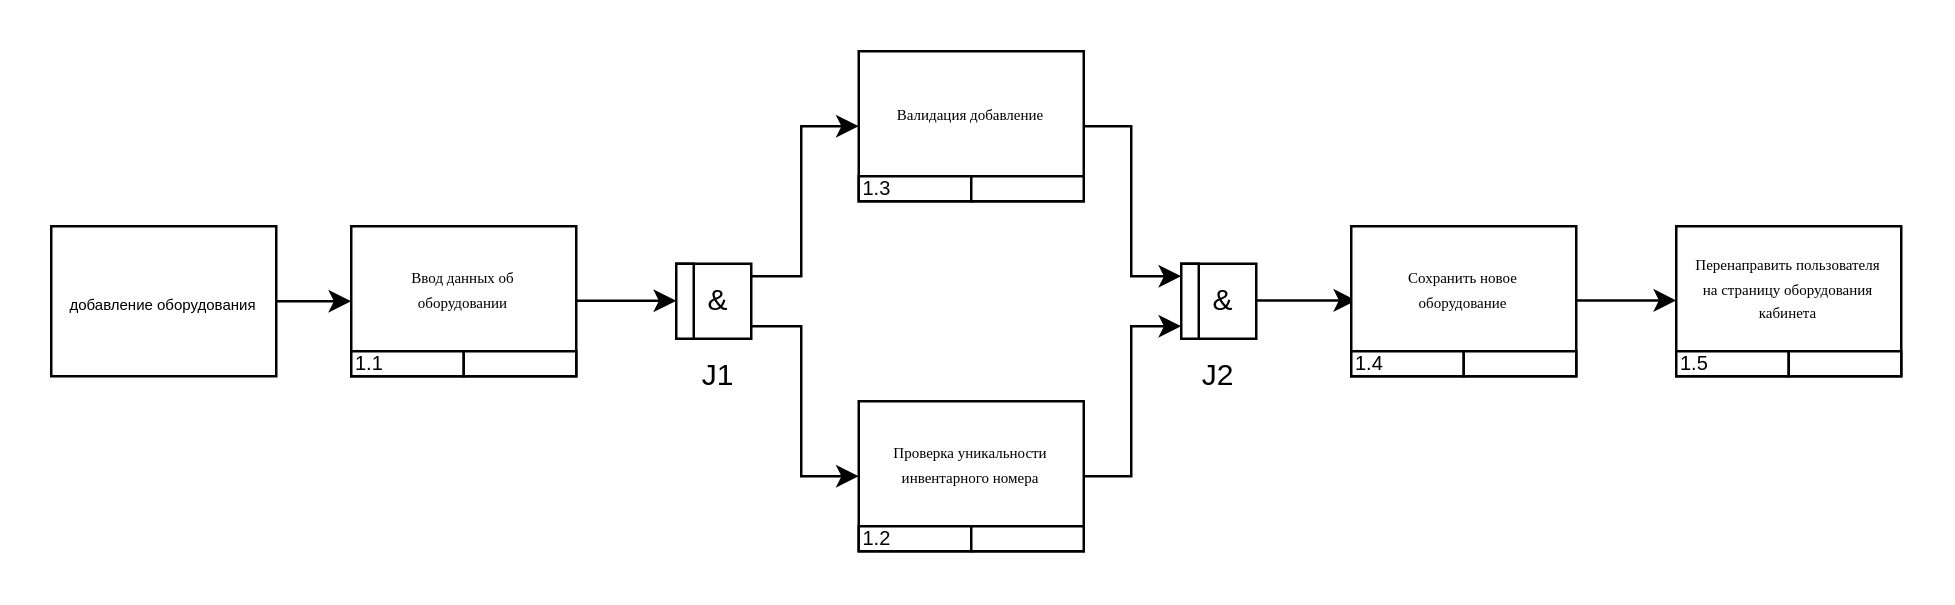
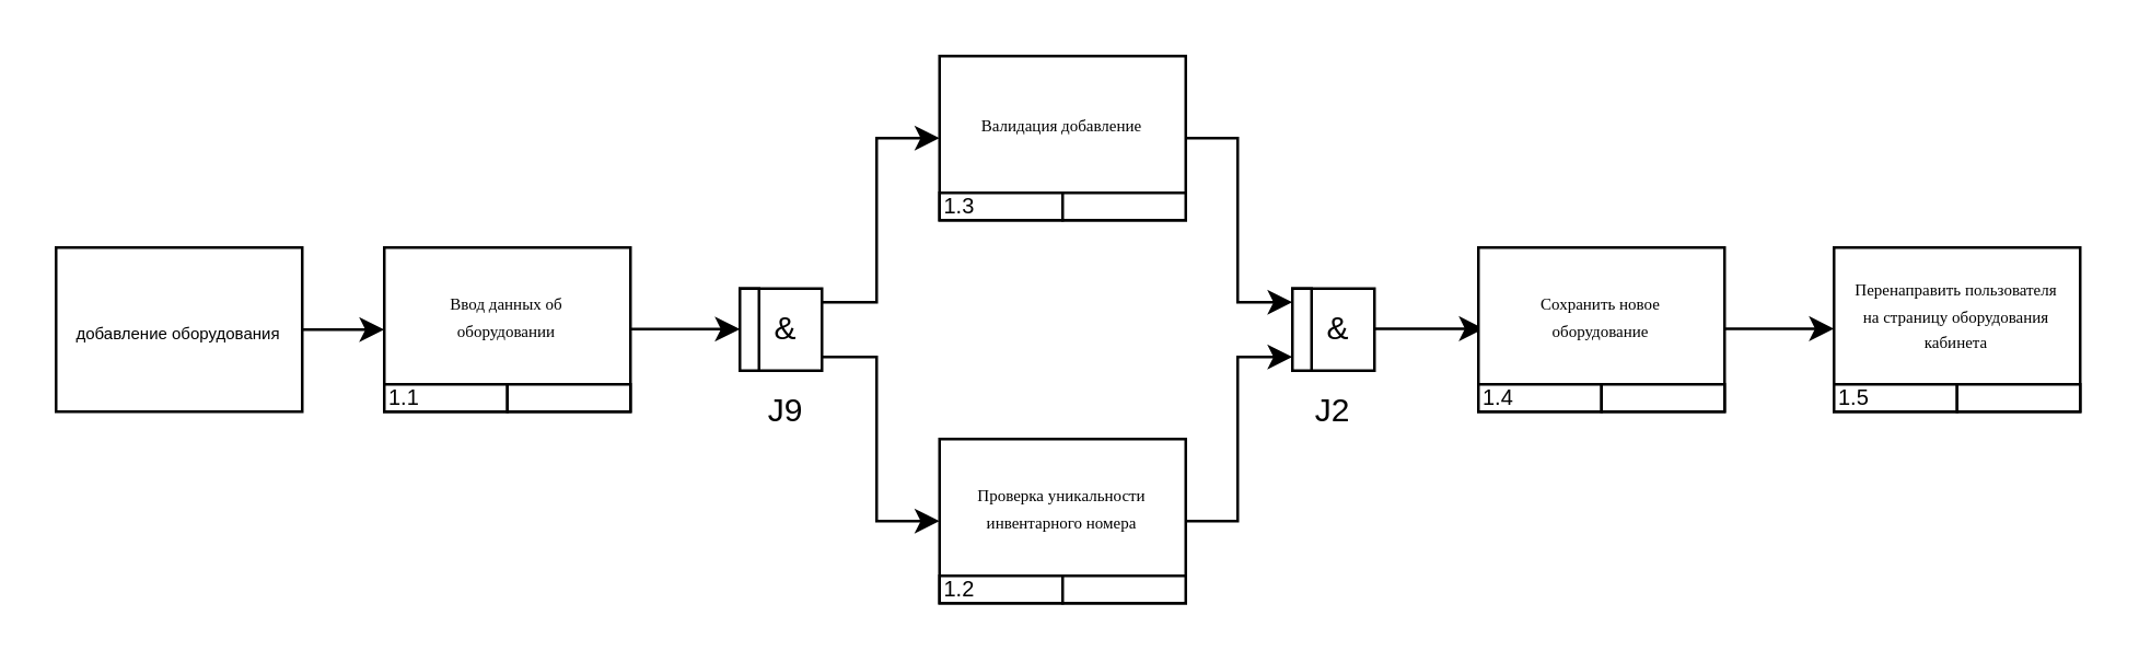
  <mxCell id="0" />
  <mxCell id="1" parent="0" />
  <mxCell id="2" value="" style="group" vertex="1" connectable="0" parent="1"><mxGeometry x="140" y="90" width="90" height="60" as="geometry" /></mxCell>
  <mxCell id="3" value="" style="rounded=0;whiteSpace=wrap;html=1;" vertex="1" parent="2"><mxGeometry width="90" height="60" as="geometry" /></mxCell>
  <mxCell id="4" value="&lt;h6&gt;&lt;font face=&quot;Tahoma&quot;&gt;&lt;span style=&quot;font-size: 6px; font-weight: 400;&quot;&gt;Ввод данных об оборудовании&lt;/span&gt;&lt;/font&gt;&lt;/h6&gt;" style="text;html=1;align=center;verticalAlign=middle;whiteSpace=wrap;rounded=0;" vertex="1" parent="2"><mxGeometry x="5" width="80" height="50" as="geometry" /></mxCell>
  <mxCell id="5" value="1.1" style="rounded=0;whiteSpace=wrap;html=1;fontSize=8;align=left;" vertex="1" parent="2"><mxGeometry y="50" width="45" height="10" as="geometry" /></mxCell>
  <mxCell id="6" value="" style="rounded=0;whiteSpace=wrap;html=1;" vertex="1" parent="2"><mxGeometry x="45" y="50" width="45" height="10" as="geometry" /></mxCell>
  <mxCell id="7" value="&lt;font style=&quot;font-size: 6px;&quot;&gt;добавление оборудования&lt;/font&gt;" style="rounded=0;whiteSpace=wrap;html=1;" vertex="1" parent="1"><mxGeometry x="20" y="90" width="90" height="60" as="geometry" /></mxCell>
  <mxCell id="8" value="" style="endArrow=classic;html=1;rounded=0;exitX=1;exitY=0.5;exitDx=0;exitDy=0;entryX=0;entryY=0.5;entryDx=0;entryDy=0;" edge="1" parent="1" source="7" target="3"><mxGeometry width="50" height="50" relative="1" as="geometry"><mxPoint x="180" y="220" as="sourcePoint" /><mxPoint x="230" y="170" as="targetPoint" /></mxGeometry></mxCell>
  <mxCell id="9" value="" style="group" vertex="1" connectable="0" parent="1"><mxGeometry x="343" y="160" width="90" height="60" as="geometry" /></mxCell>
  <mxCell id="10" value="" style="rounded=0;whiteSpace=wrap;html=1;" vertex="1" parent="9"><mxGeometry width="90" height="60" as="geometry" /></mxCell>
  <mxCell id="11" value="&lt;h6&gt;&lt;font face=&quot;Tahoma&quot;&gt;&lt;span style=&quot;font-size: 6px; font-weight: 400;&quot;&gt;Проверка уникальности инвентарного номера&lt;/span&gt;&lt;/font&gt;&lt;/h6&gt;" style="text;html=1;align=center;verticalAlign=middle;whiteSpace=wrap;rounded=0;" vertex="1" parent="9"><mxGeometry x="5" width="80" height="50" as="geometry" /></mxCell>
  <mxCell id="12" value="1.2" style="rounded=0;whiteSpace=wrap;html=1;fontSize=8;align=left;" vertex="1" parent="9"><mxGeometry y="50" width="45" height="10" as="geometry" /></mxCell>
  <mxCell id="13" value="" style="rounded=0;whiteSpace=wrap;html=1;" vertex="1" parent="9"><mxGeometry x="45" y="50" width="45" height="10" as="geometry" /></mxCell>
  <mxCell id="14" value="" style="group" vertex="1" connectable="0" parent="1"><mxGeometry x="270" y="105" width="30" height="30" as="geometry" /></mxCell>
  <mxCell id="15" value="" style="rounded=0;whiteSpace=wrap;html=1;" vertex="1" parent="14"><mxGeometry width="30" height="30" as="geometry" /></mxCell>
  <mxCell id="16" value="" style="rounded=0;whiteSpace=wrap;html=1;" vertex="1" parent="14"><mxGeometry width="7" height="30" as="geometry" /></mxCell>
  <mxCell id="17" value="&amp;amp;" style="text;html=1;align=center;verticalAlign=middle;whiteSpace=wrap;rounded=0;" vertex="1" parent="14"><mxGeometry x="7" width="20" height="30" as="geometry" /></mxCell>
  <mxCell id="18" value="" style="endArrow=classic;html=1;rounded=0;" edge="1" parent="1"><mxGeometry width="50" height="50" relative="1" as="geometry"><mxPoint x="230" y="119.83" as="sourcePoint" /><mxPoint x="270" y="119.83" as="targetPoint" /></mxGeometry></mxCell>
  <mxCell id="19" value="" style="endArrow=classic;html=1;rounded=0;entryX=0;entryY=0.5;entryDx=0;entryDy=0;" edge="1" parent="1" target="22"><mxGeometry width="50" height="50" relative="1" as="geometry"><mxPoint x="300" y="110" as="sourcePoint" /><mxPoint x="340" y="50" as="targetPoint" /><Array as="points"><mxPoint x="320" y="110" /><mxPoint x="320" y="50" /></Array></mxGeometry></mxCell>
  <mxCell id="20" value="" style="endArrow=classic;html=1;rounded=0;entryX=0;entryY=0.5;entryDx=0;entryDy=0;" edge="1" parent="1" target="10"><mxGeometry width="50" height="50" relative="1" as="geometry"><mxPoint x="300" y="130" as="sourcePoint" /><mxPoint x="340" y="190" as="targetPoint" /><Array as="points"><mxPoint x="320" y="130" /><mxPoint x="320" y="190" /></Array></mxGeometry></mxCell>
  <mxCell id="21" value="" style="group" vertex="1" connectable="0" parent="1"><mxGeometry x="343" y="20" width="90" height="60" as="geometry" /></mxCell>
  <mxCell id="22" value="" style="rounded=0;whiteSpace=wrap;html=1;" vertex="1" parent="21"><mxGeometry width="90" height="60" as="geometry" /></mxCell>
  <mxCell id="23" value="&lt;h6&gt;&lt;font face=&quot;Tahoma&quot;&gt;&lt;span style=&quot;font-size: 6px; font-weight: 400;&quot;&gt;Валидация добавление&lt;/span&gt;&lt;/font&gt;&lt;/h6&gt;" style="text;html=1;align=center;verticalAlign=middle;whiteSpace=wrap;rounded=0;" vertex="1" parent="21"><mxGeometry x="5" width="80" height="50" as="geometry" /></mxCell>
  <mxCell id="24" value="1.3" style="rounded=0;whiteSpace=wrap;html=1;fontSize=8;align=left;" vertex="1" parent="21"><mxGeometry y="50" width="45" height="10" as="geometry" /></mxCell>
  <mxCell id="25" value="" style="rounded=0;whiteSpace=wrap;html=1;" vertex="1" parent="21"><mxGeometry x="45" y="50" width="45" height="10" as="geometry" /></mxCell>
  <mxCell id="26" value="" style="endArrow=classic;html=1;rounded=0;exitX=1;exitY=0.5;exitDx=0;exitDy=0;" edge="1" parent="1"><mxGeometry width="50" height="50" relative="1" as="geometry"><mxPoint x="433" y="50" as="sourcePoint" /><mxPoint x="472" y="110" as="targetPoint" /><Array as="points"><mxPoint x="452" y="50" /><mxPoint x="452" y="110" /></Array></mxGeometry></mxCell>
  <mxCell id="27" value="" style="endArrow=classic;html=1;rounded=0;exitX=1;exitY=0.5;exitDx=0;exitDy=0;" edge="1" parent="1"><mxGeometry width="50" height="50" relative="1" as="geometry"><mxPoint x="433" y="190" as="sourcePoint" /><mxPoint x="472" y="130" as="targetPoint" /><Array as="points"><mxPoint x="452" y="190" /><mxPoint x="452" y="130" /></Array></mxGeometry></mxCell>
  <mxCell id="28" value="" style="group" vertex="1" connectable="0" parent="1"><mxGeometry x="472" y="105" width="30" height="30" as="geometry" /></mxCell>
  <mxCell id="29" value="" style="rounded=0;whiteSpace=wrap;html=1;" vertex="1" parent="28"><mxGeometry width="30" height="30" as="geometry" /></mxCell>
  <mxCell id="30" value="" style="rounded=0;whiteSpace=wrap;html=1;" vertex="1" parent="28"><mxGeometry width="7" height="30" as="geometry" /></mxCell>
  <mxCell id="31" value="&amp;amp;" style="text;html=1;align=center;verticalAlign=middle;whiteSpace=wrap;rounded=0;" vertex="1" parent="28"><mxGeometry x="7" width="20" height="30" as="geometry" /></mxCell>
- <mxCell id="32" value="J1" style="text;html=1;align=center;verticalAlign=middle;whiteSpace=wrap;rounded=0;" vertex="1" parent="1"><mxGeometry x="257" y="135" width="60" height="30" as="geometry" /></mxCell>
+ <mxCell id="32" value="J9" style="text;html=1;align=center;verticalAlign=middle;whiteSpace=wrap;rounded=0;" vertex="1" parent="1"><mxGeometry x="257" y="135" width="60" height="30" as="geometry" /></mxCell>
  <mxCell id="33" value="J2" style="text;html=1;align=center;verticalAlign=middle;whiteSpace=wrap;rounded=0;" vertex="1" parent="1"><mxGeometry x="457" y="135" width="60" height="30" as="geometry" /></mxCell>
  <mxCell id="34" value="" style="endArrow=classic;html=1;rounded=0;" edge="1" parent="1"><mxGeometry width="50" height="50" relative="1" as="geometry"><mxPoint x="502" y="119.66" as="sourcePoint" /><mxPoint x="542" y="119.66" as="targetPoint" /></mxGeometry></mxCell>
  <mxCell id="35" value="" style="group" vertex="1" connectable="0" parent="1"><mxGeometry x="540" y="90" width="90" height="60" as="geometry" /></mxCell>
  <mxCell id="36" value="" style="rounded=0;whiteSpace=wrap;html=1;" vertex="1" parent="35"><mxGeometry width="90" height="60" as="geometry" /></mxCell>
  <mxCell id="37" value="&lt;h6&gt;&lt;font face=&quot;Tahoma&quot;&gt;&lt;span style=&quot;font-size: 6px; font-weight: normal;&quot;&gt;Сохранить новое оборудование&lt;/span&gt;&lt;/font&gt;&lt;/h6&gt;" style="text;html=1;align=center;verticalAlign=middle;whiteSpace=wrap;rounded=0;" vertex="1" parent="35"><mxGeometry x="5" width="80" height="50" as="geometry" /></mxCell>
  <mxCell id="38" value="1.4" style="rounded=0;whiteSpace=wrap;html=1;fontSize=8;align=left;" vertex="1" parent="35"><mxGeometry y="50" width="45" height="10" as="geometry" /></mxCell>
  <mxCell id="39" value="" style="rounded=0;whiteSpace=wrap;html=1;" vertex="1" parent="35"><mxGeometry x="45" y="50" width="45" height="10" as="geometry" /></mxCell>
  <mxCell id="40" value="" style="endArrow=classic;html=1;rounded=0;" edge="1" parent="1"><mxGeometry width="50" height="50" relative="1" as="geometry"><mxPoint x="630" y="119.66" as="sourcePoint" /><mxPoint x="670" y="119.66" as="targetPoint" /></mxGeometry></mxCell>
  <mxCell id="41" value="" style="group" vertex="1" connectable="0" parent="1"><mxGeometry x="670" y="90" width="90" height="60" as="geometry" /></mxCell>
  <mxCell id="42" value="" style="rounded=0;whiteSpace=wrap;html=1;" vertex="1" parent="41"><mxGeometry width="90" height="60" as="geometry" /></mxCell>
  <mxCell id="43" value="&lt;h6&gt;&lt;font face=&quot;Tahoma&quot;&gt;&lt;span style=&quot;font-size: 6px; font-weight: normal;&quot;&gt;Перенаправить пользователя на страницу оборудования кабинета&lt;/span&gt;&lt;/font&gt;&lt;/h6&gt;" style="text;html=1;align=center;verticalAlign=middle;whiteSpace=wrap;rounded=0;" vertex="1" parent="41"><mxGeometry x="5" width="80" height="50" as="geometry" /></mxCell>
  <mxCell id="44" value="1.5" style="rounded=0;whiteSpace=wrap;html=1;fontSize=8;align=left;" vertex="1" parent="41"><mxGeometry y="50" width="45" height="10" as="geometry" /></mxCell>
  <mxCell id="45" value="" style="rounded=0;whiteSpace=wrap;html=1;" vertex="1" parent="41"><mxGeometry x="45" y="50" width="45" height="10" as="geometry" /></mxCell>
